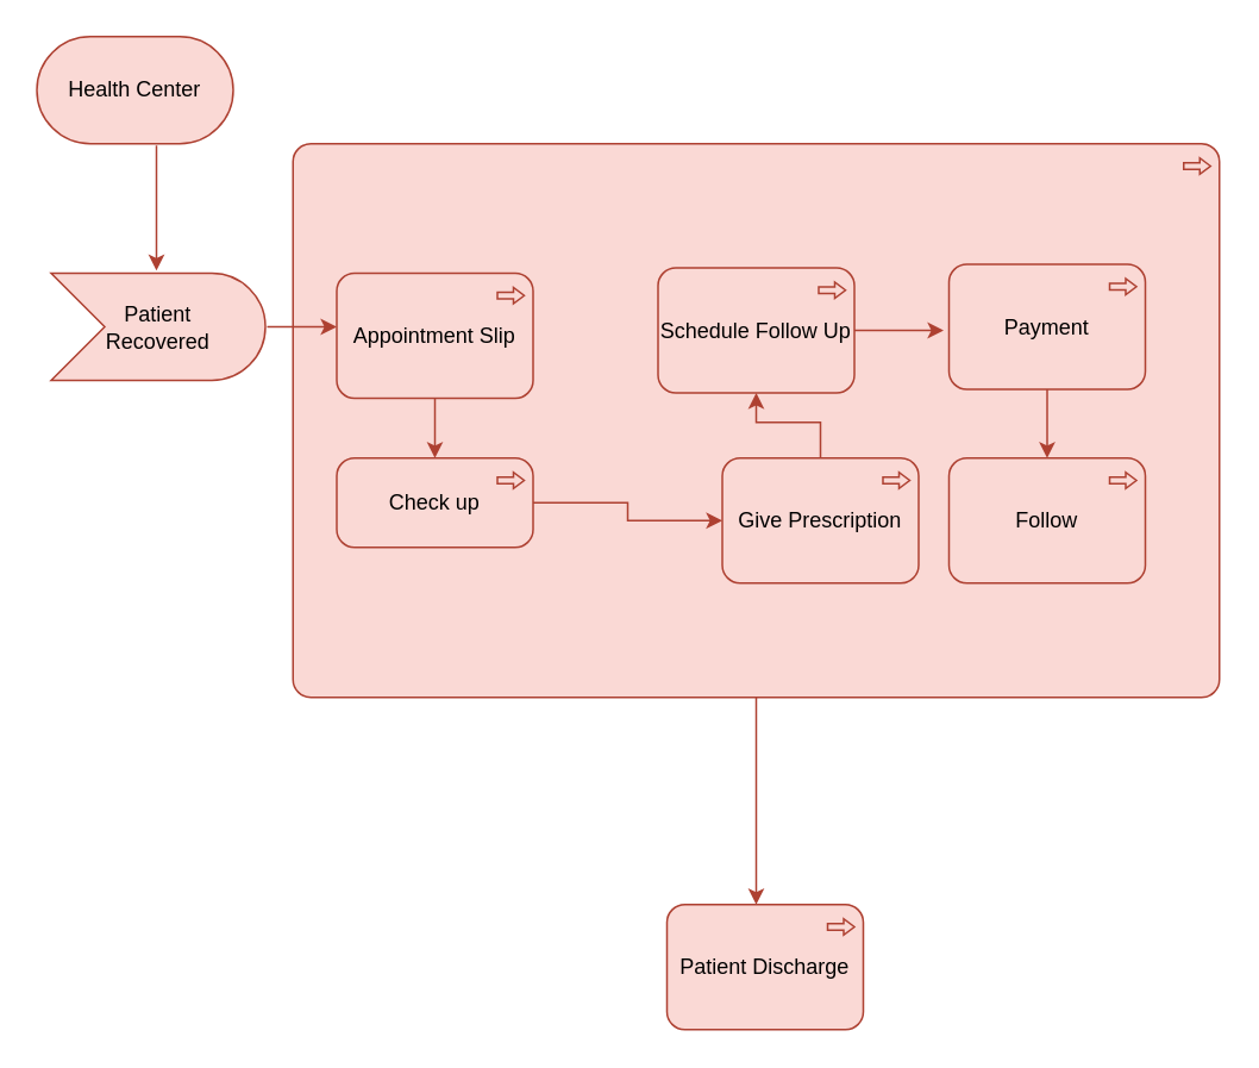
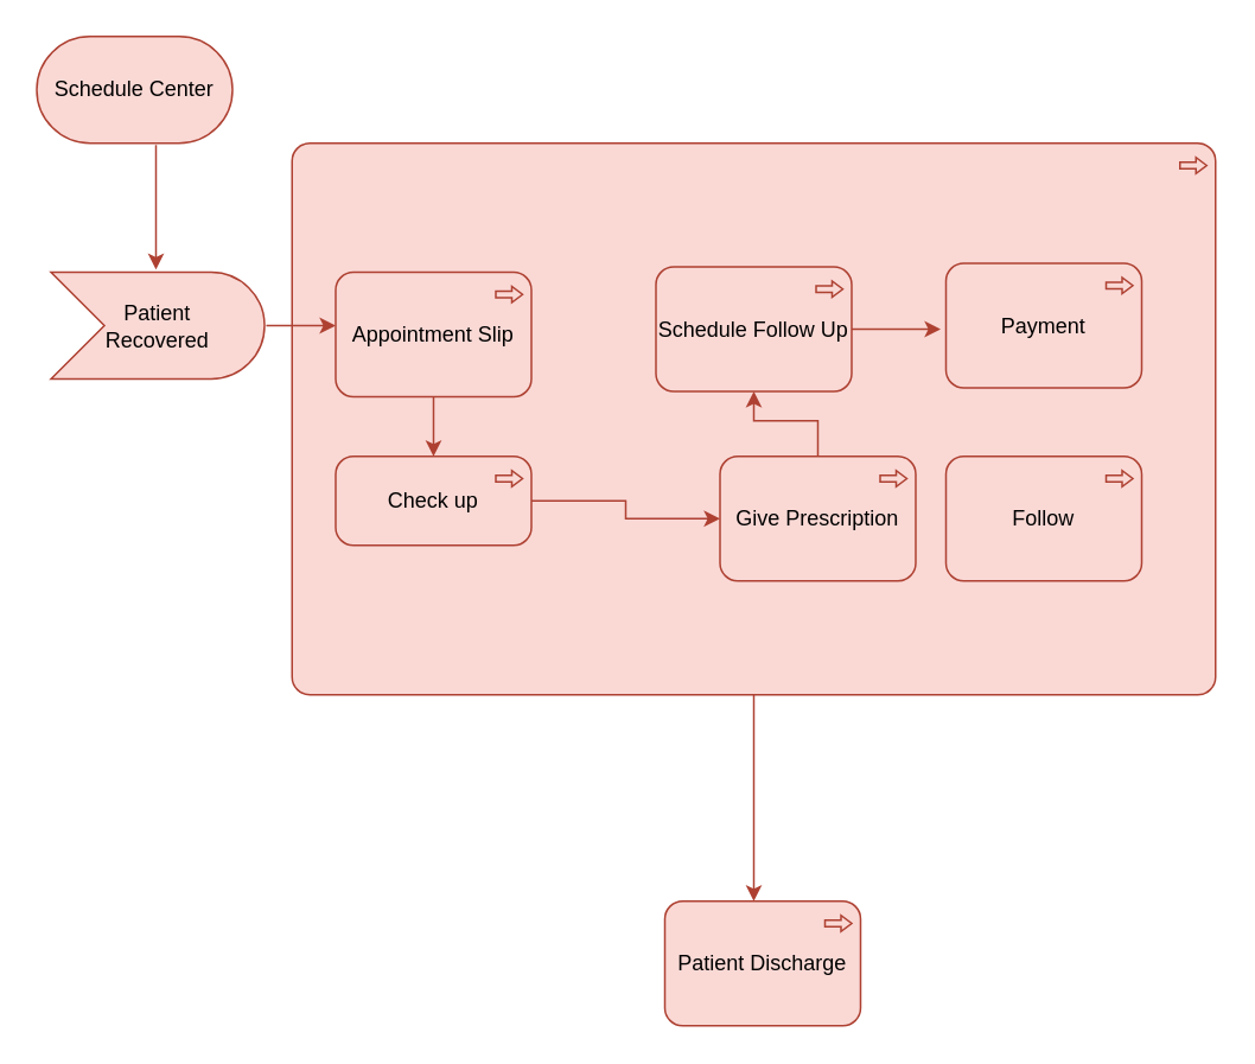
  <mxCell id="0" />
  <mxCell id="1" parent="0" />
  <mxCell id="2" style="edgeStyle=orthogonalEdgeStyle;rounded=0;orthogonalLoop=1;jettySize=auto;html=1;fillColor=#fad9d5;strokeColor=#ae4132;" parent="1" source="3" edge="1"><mxGeometry relative="1" as="geometry"><mxPoint x="423" y="506" as="targetPoint" /></mxGeometry></mxCell>
  <mxCell id="3" value="" style="html=1;outlineConnect=0;whiteSpace=wrap;fillColor=#fad9d5;shape=mxgraph.archimate3.application;appType=proc;archiType=rounded;strokeColor=#ae4132;" parent="1" vertex="1"><mxGeometry x="163.5" y="80" width="519" height="310" as="geometry" /></mxCell>
  <mxCell id="4" style="edgeStyle=orthogonalEdgeStyle;rounded=0;orthogonalLoop=1;jettySize=auto;html=1;fillColor=#fad9d5;strokeColor=#ae4132;" parent="1" edge="1"><mxGeometry relative="1" as="geometry"><mxPoint x="87" y="151" as="targetPoint" /><mxPoint x="87" y="81" as="sourcePoint" /></mxGeometry></mxCell>
- <mxCell id="5" value="Health Center" style="html=1;outlineConnect=0;whiteSpace=wrap;fillColor=#fad9d5;shape=mxgraph.archimate3.service;strokeColor=#ae4132;" parent="1" vertex="1"><mxGeometry x="20" y="20" width="110" height="60" as="geometry" /></mxCell>
+ <mxCell id="5" value="Schedule Center" style="html=1;outlineConnect=0;whiteSpace=wrap;fillColor=#fad9d5;shape=mxgraph.archimate3.service;strokeColor=#ae4132;" parent="1" vertex="1"><mxGeometry x="20" y="20" width="110" height="60" as="geometry" /></mxCell>
  <mxCell id="6" style="edgeStyle=orthogonalEdgeStyle;rounded=0;orthogonalLoop=1;jettySize=auto;html=1;fillColor=#fad9d5;strokeColor=#ae4132;" parent="1" edge="1"><mxGeometry relative="1" as="geometry"><mxPoint x="188" y="182.5" as="targetPoint" /><mxPoint x="149" y="182.5" as="sourcePoint" /></mxGeometry></mxCell>
  <mxCell id="7" value="Patient &lt;br&gt;Recovered" style="html=1;outlineConnect=0;whiteSpace=wrap;fillColor=#fad9d5;shape=mxgraph.archimate3.event;strokeColor=#ae4132;" parent="1" vertex="1"><mxGeometry x="28" y="152.5" width="120" height="60" as="geometry" /></mxCell>
  <mxCell id="8" style="edgeStyle=orthogonalEdgeStyle;rounded=0;orthogonalLoop=1;jettySize=auto;html=1;exitX=0.5;exitY=1;exitDx=0;exitDy=0;exitPerimeter=0;entryX=0.5;entryY=0;entryDx=0;entryDy=0;entryPerimeter=0;fillColor=#fad9d5;strokeColor=#ae4132;" parent="1" source="9" target="11" edge="1"><mxGeometry relative="1" as="geometry" /></mxCell>
  <mxCell id="9" value="Appointment Slip" style="html=1;outlineConnect=0;whiteSpace=wrap;fillColor=#fad9d5;shape=mxgraph.archimate3.application;appType=proc;archiType=rounded;strokeColor=#ae4132;" parent="1" vertex="1"><mxGeometry x="188" y="152.5" width="110" height="70" as="geometry" /></mxCell>
  <mxCell id="10" style="edgeStyle=orthogonalEdgeStyle;rounded=0;orthogonalLoop=1;jettySize=auto;html=1;entryX=0;entryY=0.5;entryDx=0;entryDy=0;entryPerimeter=0;fillColor=#fad9d5;strokeColor=#ae4132;" parent="1" source="11" target="13" edge="1"><mxGeometry relative="1" as="geometry" /></mxCell>
  <mxCell id="11" value="Check up" style="html=1;outlineConnect=0;whiteSpace=wrap;fillColor=#fad9d5;shape=mxgraph.archimate3.application;appType=proc;archiType=rounded;strokeColor=#ae4132;" parent="1" vertex="1"><mxGeometry x="188" y="256" width="110" height="50" as="geometry" /></mxCell>
  <mxCell id="12" style="edgeStyle=orthogonalEdgeStyle;rounded=0;orthogonalLoop=1;jettySize=auto;html=1;entryX=0.5;entryY=1;entryDx=0;entryDy=0;entryPerimeter=0;fillColor=#fad9d5;strokeColor=#ae4132;" parent="1" source="13" target="15" edge="1"><mxGeometry relative="1" as="geometry"><mxPoint x="424" y="226" as="targetPoint" /></mxGeometry></mxCell>
  <mxCell id="13" value="Give Prescription" style="html=1;outlineConnect=0;whiteSpace=wrap;fillColor=#fad9d5;shape=mxgraph.archimate3.application;appType=proc;archiType=rounded;strokeColor=#ae4132;" parent="1" vertex="1"><mxGeometry x="404" y="256" width="110" height="70" as="geometry" /></mxCell>
  <mxCell id="14" style="edgeStyle=orthogonalEdgeStyle;rounded=0;orthogonalLoop=1;jettySize=auto;html=1;fillColor=#fad9d5;strokeColor=#ae4132;" parent="1" source="15" edge="1"><mxGeometry relative="1" as="geometry"><mxPoint x="528" y="184.5" as="targetPoint" /></mxGeometry></mxCell>
  <mxCell id="15" value="Schedule Follow Up" style="html=1;outlineConnect=0;whiteSpace=wrap;fillColor=#fad9d5;shape=mxgraph.archimate3.application;appType=proc;archiType=rounded;strokeColor=#ae4132;" parent="1" vertex="1"><mxGeometry x="368" y="149.5" width="110" height="70" as="geometry" /></mxCell>
- <mxCell id="16" style="edgeStyle=orthogonalEdgeStyle;rounded=0;orthogonalLoop=1;jettySize=auto;html=1;exitX=0.5;exitY=1;exitDx=0;exitDy=0;exitPerimeter=0;entryX=0.5;entryY=0;entryDx=0;entryDy=0;entryPerimeter=0;fillColor=#fad9d5;strokeColor=#ae4132;" parent="1" source="17" target="18" edge="1"><mxGeometry relative="1" as="geometry" /></mxCell>
  <mxCell id="17" value="Payment" style="html=1;outlineConnect=0;whiteSpace=wrap;fillColor=#fad9d5;shape=mxgraph.archimate3.application;appType=proc;archiType=rounded;strokeColor=#ae4132;" parent="1" vertex="1"><mxGeometry x="531" y="147.5" width="110" height="70" as="geometry" /></mxCell>
  <mxCell id="18" value="Follow" style="html=1;outlineConnect=0;whiteSpace=wrap;fillColor=#fad9d5;shape=mxgraph.archimate3.application;appType=proc;archiType=rounded;strokeColor=#ae4132;" parent="1" vertex="1"><mxGeometry x="531" y="256" width="110" height="70" as="geometry" /></mxCell>
  <mxCell id="19" value="Patient Discharge" style="html=1;outlineConnect=0;whiteSpace=wrap;fillColor=#fad9d5;shape=mxgraph.archimate3.application;appType=proc;archiType=rounded;strokeColor=#ae4132;" parent="1" vertex="1"><mxGeometry x="373" y="506" width="110" height="70" as="geometry" /></mxCell>
